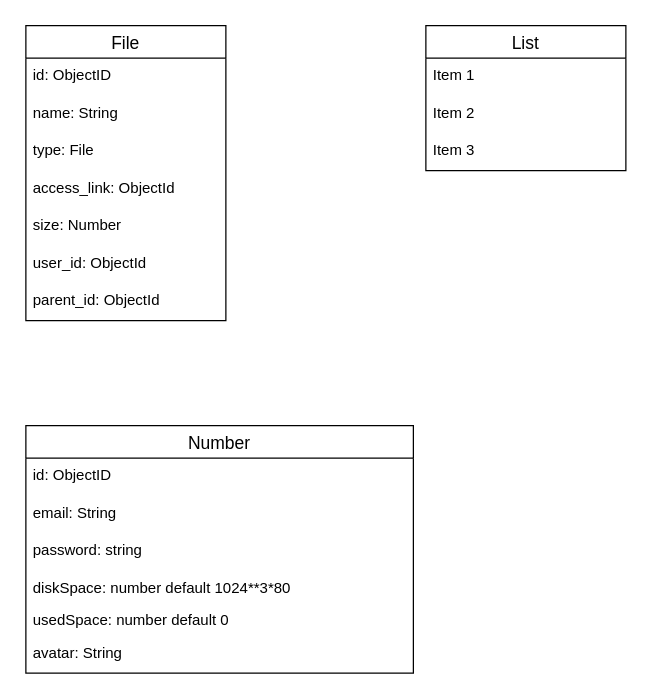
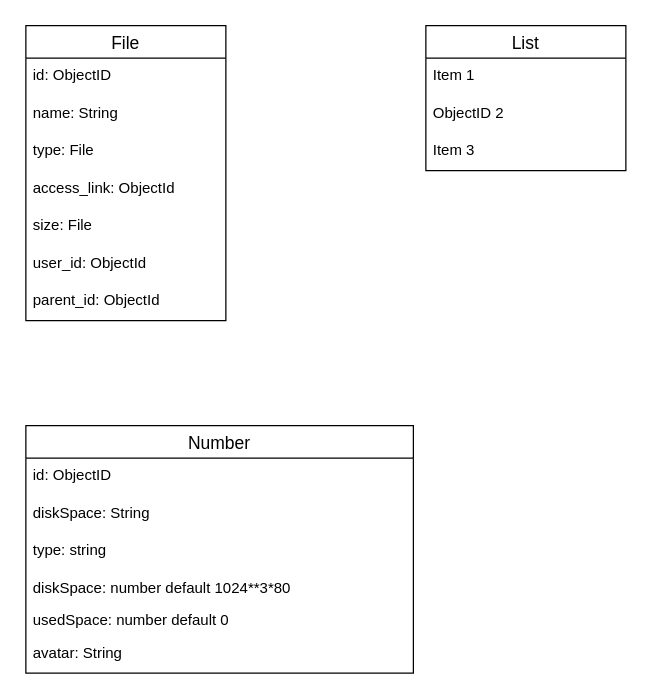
  <mxCell id="0" />
  <mxCell id="1" parent="0" />
  <mxCell id="2" value="Number" style="swimlane;fontStyle=0;childLayout=stackLayout;horizontal=1;startSize=26;horizontalStack=0;resizeParent=1;resizeParentMax=0;resizeLast=0;collapsible=1;marginBottom=0;align=center;fontSize=14;" vertex="1" parent="1"><mxGeometry x="20" y="340" width="310" height="198" as="geometry" /></mxCell>
  <mxCell id="3" value="id: ObjectID" style="text;strokeColor=none;fillColor=none;spacingLeft=4;spacingRight=4;overflow=hidden;rotatable=0;points=[[0,0.5],[1,0.5]];portConstraint=eastwest;fontSize=12;whiteSpace=wrap;html=1;" vertex="1" parent="2"><mxGeometry y="26" width="310" height="30" as="geometry" /></mxCell>
- <mxCell id="4" value="email: String&lt;br&gt;" style="text;strokeColor=none;fillColor=none;spacingLeft=4;spacingRight=4;overflow=hidden;rotatable=0;points=[[0,0.5],[1,0.5]];portConstraint=eastwest;fontSize=12;whiteSpace=wrap;html=1;" vertex="1" parent="2"><mxGeometry y="56" width="310" height="30" as="geometry" /></mxCell>
- <mxCell id="5" value="password: string" style="text;strokeColor=none;fillColor=none;spacingLeft=4;spacingRight=4;overflow=hidden;rotatable=0;points=[[0,0.5],[1,0.5]];portConstraint=eastwest;fontSize=12;whiteSpace=wrap;html=1;" vertex="1" parent="2"><mxGeometry y="86" width="310" height="30" as="geometry" /></mxCell>
+ <mxCell id="4" value="diskSpace: String&lt;br&gt;" style="text;strokeColor=none;fillColor=none;spacingLeft=4;spacingRight=4;overflow=hidden;rotatable=0;points=[[0,0.5],[1,0.5]];portConstraint=eastwest;fontSize=12;whiteSpace=wrap;html=1;" vertex="1" parent="2"><mxGeometry y="56" width="310" height="30" as="geometry" /></mxCell>
+ <mxCell id="5" value="type: string" style="text;strokeColor=none;fillColor=none;spacingLeft=4;spacingRight=4;overflow=hidden;rotatable=0;points=[[0,0.5],[1,0.5]];portConstraint=eastwest;fontSize=12;whiteSpace=wrap;html=1;" vertex="1" parent="2"><mxGeometry y="86" width="310" height="30" as="geometry" /></mxCell>
  <mxCell id="6" value="diskSpace: number default 1024**3*80" style="text;strokeColor=none;fillColor=none;spacingLeft=4;spacingRight=4;overflow=hidden;rotatable=0;points=[[0,0.5],[1,0.5]];portConstraint=eastwest;fontSize=12;whiteSpace=wrap;html=1;" vertex="1" parent="2"><mxGeometry y="116" width="310" height="26" as="geometry" /></mxCell>
  <mxCell id="7" value="usedSpace: number default 0" style="text;strokeColor=none;fillColor=none;spacingLeft=4;spacingRight=4;overflow=hidden;rotatable=0;points=[[0,0.5],[1,0.5]];portConstraint=eastwest;fontSize=12;whiteSpace=wrap;html=1;" vertex="1" parent="2"><mxGeometry y="142" width="310" height="26" as="geometry" /></mxCell>
  <mxCell id="8" value="avatar: String" style="text;strokeColor=none;fillColor=none;spacingLeft=4;spacingRight=4;overflow=hidden;rotatable=0;points=[[0,0.5],[1,0.5]];portConstraint=eastwest;fontSize=12;whiteSpace=wrap;html=1;" vertex="1" parent="2"><mxGeometry y="168" width="310" height="30" as="geometry" /></mxCell>
  <mxCell id="9" value="File" style="swimlane;fontStyle=0;childLayout=stackLayout;horizontal=1;startSize=26;horizontalStack=0;resizeParent=1;resizeParentMax=0;resizeLast=0;collapsible=1;marginBottom=0;align=center;fontSize=14;" vertex="1" parent="1"><mxGeometry x="20" y="20" width="160" height="236" as="geometry" /></mxCell>
  <mxCell id="10" value="id: ObjectID" style="text;strokeColor=none;fillColor=none;spacingLeft=4;spacingRight=4;overflow=hidden;rotatable=0;points=[[0,0.5],[1,0.5]];portConstraint=eastwest;fontSize=12;whiteSpace=wrap;html=1;" vertex="1" parent="9"><mxGeometry y="26" width="160" height="30" as="geometry" /></mxCell>
  <mxCell id="11" value="name: String" style="text;strokeColor=none;fillColor=none;spacingLeft=4;spacingRight=4;overflow=hidden;rotatable=0;points=[[0,0.5],[1,0.5]];portConstraint=eastwest;fontSize=12;whiteSpace=wrap;html=1;" vertex="1" parent="9"><mxGeometry y="56" width="160" height="30" as="geometry" /></mxCell>
  <mxCell id="12" value="type: File" style="text;strokeColor=none;fillColor=none;spacingLeft=4;spacingRight=4;overflow=hidden;rotatable=0;points=[[0,0.5],[1,0.5]];portConstraint=eastwest;fontSize=12;whiteSpace=wrap;html=1;" vertex="1" parent="9"><mxGeometry y="86" width="160" height="30" as="geometry" /></mxCell>
  <mxCell id="13" value="access_link: ObjectId" style="text;strokeColor=none;fillColor=none;spacingLeft=4;spacingRight=4;overflow=hidden;rotatable=0;points=[[0,0.5],[1,0.5]];portConstraint=eastwest;fontSize=12;whiteSpace=wrap;html=1;" vertex="1" parent="9"><mxGeometry y="116" width="160" height="30" as="geometry" /></mxCell>
- <mxCell id="14" value="size: Number" style="text;strokeColor=none;fillColor=none;spacingLeft=4;spacingRight=4;overflow=hidden;rotatable=0;points=[[0,0.5],[1,0.5]];portConstraint=eastwest;fontSize=12;whiteSpace=wrap;html=1;" vertex="1" parent="9"><mxGeometry y="146" width="160" height="30" as="geometry" /></mxCell>
+ <mxCell id="14" value="size: File" style="text;strokeColor=none;fillColor=none;spacingLeft=4;spacingRight=4;overflow=hidden;rotatable=0;points=[[0,0.5],[1,0.5]];portConstraint=eastwest;fontSize=12;whiteSpace=wrap;html=1;" vertex="1" parent="9"><mxGeometry y="146" width="160" height="30" as="geometry" /></mxCell>
  <mxCell id="15" value="user_id: ObjectId" style="text;strokeColor=none;fillColor=none;spacingLeft=4;spacingRight=4;overflow=hidden;rotatable=0;points=[[0,0.5],[1,0.5]];portConstraint=eastwest;fontSize=12;whiteSpace=wrap;html=1;" vertex="1" parent="9"><mxGeometry y="176" width="160" height="30" as="geometry" /></mxCell>
  <mxCell id="16" value="parent_id: ObjectId" style="text;strokeColor=none;fillColor=none;spacingLeft=4;spacingRight=4;overflow=hidden;rotatable=0;points=[[0,0.5],[1,0.5]];portConstraint=eastwest;fontSize=12;whiteSpace=wrap;html=1;" vertex="1" parent="9"><mxGeometry y="206" width="160" height="30" as="geometry" /></mxCell>
  <mxCell id="17" value="List" style="swimlane;fontStyle=0;childLayout=stackLayout;horizontal=1;startSize=26;horizontalStack=0;resizeParent=1;resizeParentMax=0;resizeLast=0;collapsible=1;marginBottom=0;align=center;fontSize=14;" vertex="1" parent="1"><mxGeometry x="340" y="20" width="160" height="116" as="geometry" /></mxCell>
  <mxCell id="18" value="Item 1" style="text;strokeColor=none;fillColor=none;spacingLeft=4;spacingRight=4;overflow=hidden;rotatable=0;points=[[0,0.5],[1,0.5]];portConstraint=eastwest;fontSize=12;whiteSpace=wrap;html=1;" vertex="1" parent="17"><mxGeometry y="26" width="160" height="30" as="geometry" /></mxCell>
- <mxCell id="19" value="Item 2" style="text;strokeColor=none;fillColor=none;spacingLeft=4;spacingRight=4;overflow=hidden;rotatable=0;points=[[0,0.5],[1,0.5]];portConstraint=eastwest;fontSize=12;whiteSpace=wrap;html=1;" vertex="1" parent="17"><mxGeometry y="56" width="160" height="30" as="geometry" /></mxCell>
+ <mxCell id="19" value="ObjectID 2" style="text;strokeColor=none;fillColor=none;spacingLeft=4;spacingRight=4;overflow=hidden;rotatable=0;points=[[0,0.5],[1,0.5]];portConstraint=eastwest;fontSize=12;whiteSpace=wrap;html=1;" vertex="1" parent="17"><mxGeometry y="56" width="160" height="30" as="geometry" /></mxCell>
  <mxCell id="20" value="Item 3" style="text;strokeColor=none;fillColor=none;spacingLeft=4;spacingRight=4;overflow=hidden;rotatable=0;points=[[0,0.5],[1,0.5]];portConstraint=eastwest;fontSize=12;whiteSpace=wrap;html=1;" vertex="1" parent="17"><mxGeometry y="86" width="160" height="30" as="geometry" /></mxCell>
